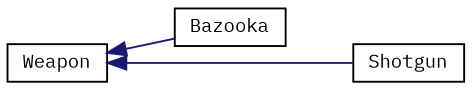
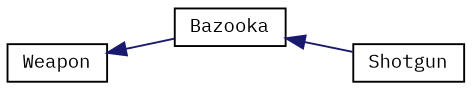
  digraph {
    fontname="IBM Plex Mono"
    rankdir=LR
    node [color=black fillcolor=white fontname="IBM Plex Mono" fontsize=10 shape=record style=filled]
    edge [color=midnightblue dir=back fontname="IBM Plex Mono" fontsize=10 labelfontname=Helvetica labelfontsize=10 style=solid]
    n1 [height=0.2 label=Weapon width=0.4]
    n2 [height=0.2 label=Bazooka width=0.4]
    n3 [height=0.2 label=Shotgun width=0.4]
    n1 -> n2
-   n1 -> n3
+   n2 -> n3
  }
